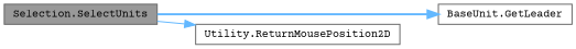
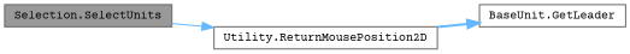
  digraph {
    fontname="Courier Prime"
    rankdir=LR
    node [color=grey40 fillcolor=white fontname="Courier Prime" fontsize=10 shape=box style=filled]
    edge [color=steelblue1 fontname="Courier Prime" fontsize=10 labelfontname=Helvetica labelfontsize=10]
    n1 [color=gray40 fillcolor=grey60 fontcolor=black height=0.2 label="Selection.SelectUnits" width=0.4]
    n2 [height=0.2 label="BaseUnit.GetLeader" width=0.4]
    n3 [height=0.2 label="Utility.ReturnMousePosition2D" width=0.4]
-   n1 -> n2 [style=bold]
+   n3 -> n2 [style=bold]
    n1 -> n3 [style=solid]
  }
